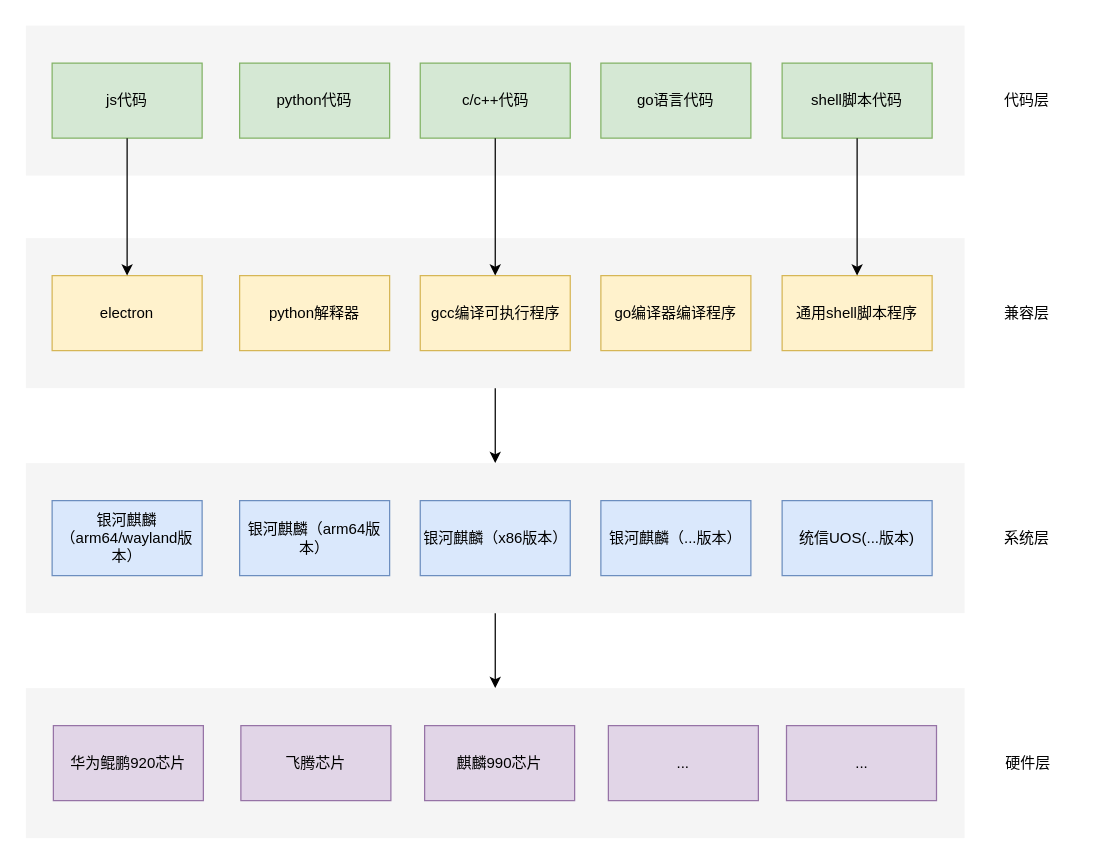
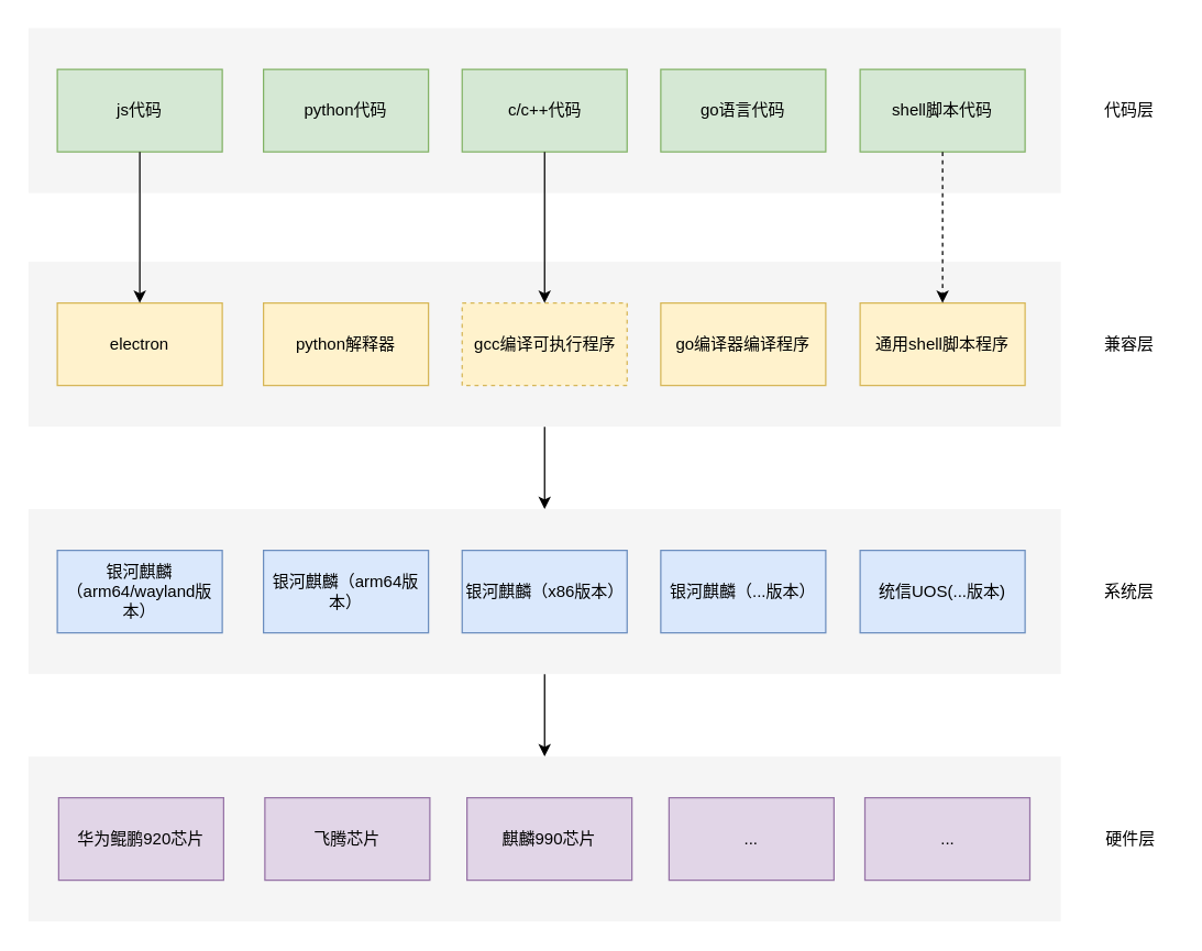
  <mxCell id="0" />
  <mxCell id="1" parent="0" />
  <mxCell id="2" value="" style="group" vertex="1" connectable="0" parent="1"><mxGeometry x="20" y="370" width="831" height="120" as="geometry" /></mxCell>
  <mxCell id="3" value="" style="whiteSpace=wrap;html=1;strokeColor=none;strokeWidth=1;fillColor=#f5f5f5;fontSize=14;" vertex="1" parent="2"><mxGeometry width="751" height="120" as="geometry" /></mxCell>
  <mxCell id="4" value="系统层" style="text;html=1;strokeColor=none;fillColor=none;align=center;verticalAlign=middle;whiteSpace=wrap;rounded=0;" vertex="1" parent="2"><mxGeometry x="771" y="45" width="60" height="30" as="geometry" /></mxCell>
  <mxCell id="5" value="银河麒麟（arm64/wayland版本）" style="rounded=0;whiteSpace=wrap;html=1;fillColor=#dae8fc;strokeColor=#6c8ebf;" vertex="1" parent="2"><mxGeometry x="21" y="30" width="120" height="60" as="geometry" /></mxCell>
  <mxCell id="6" value="统信UOS(...版本)" style="rounded=0;whiteSpace=wrap;html=1;fillColor=#dae8fc;strokeColor=#6c8ebf;" vertex="1" parent="2"><mxGeometry x="605" y="30" width="120" height="60" as="geometry" /></mxCell>
  <mxCell id="7" value="银河麒麟（arm64版本）" style="rounded=0;whiteSpace=wrap;html=1;fillColor=#dae8fc;strokeColor=#6c8ebf;" vertex="1" parent="2"><mxGeometry x="171" y="30" width="120" height="60" as="geometry" /></mxCell>
  <mxCell id="8" value="银河麒麟（x86版本）" style="rounded=0;whiteSpace=wrap;html=1;fillColor=#dae8fc;strokeColor=#6c8ebf;" vertex="1" parent="2"><mxGeometry x="315.5" y="30" width="120" height="60" as="geometry" /></mxCell>
  <mxCell id="9" value="银河麒麟（...版本）" style="rounded=0;whiteSpace=wrap;html=1;fillColor=#dae8fc;strokeColor=#6c8ebf;" vertex="1" parent="2"><mxGeometry x="460" y="30" width="120" height="60" as="geometry" /></mxCell>
  <mxCell id="10" value="" style="group" vertex="1" connectable="0" parent="1"><mxGeometry x="20" y="550" width="832" height="120" as="geometry" /></mxCell>
  <mxCell id="11" value="" style="whiteSpace=wrap;html=1;strokeColor=none;strokeWidth=1;fillColor=#f5f5f5;fontSize=14;" vertex="1" parent="10"><mxGeometry width="751" height="120" as="geometry" /></mxCell>
  <mxCell id="12" value="硬件层" style="text;html=1;strokeColor=none;fillColor=none;align=center;verticalAlign=middle;whiteSpace=wrap;rounded=0;" vertex="1" parent="10"><mxGeometry x="772" y="45" width="60" height="30" as="geometry" /></mxCell>
  <mxCell id="13" value="华为鲲鹏920芯片" style="rounded=0;whiteSpace=wrap;html=1;fillColor=#e1d5e7;strokeColor=#9673a6;" vertex="1" parent="10"><mxGeometry x="22" y="30" width="120" height="60" as="geometry" /></mxCell>
  <mxCell id="14" value="飞腾芯片" style="rounded=0;whiteSpace=wrap;html=1;fillColor=#e1d5e7;strokeColor=#9673a6;" vertex="1" parent="10"><mxGeometry x="172" y="30" width="120" height="60" as="geometry" /></mxCell>
  <mxCell id="15" value="麒麟990芯片" style="rounded=0;whiteSpace=wrap;html=1;fillColor=#e1d5e7;strokeColor=#9673a6;" vertex="1" parent="10"><mxGeometry x="319" y="30" width="120" height="60" as="geometry" /></mxCell>
  <mxCell id="16" value="..." style="rounded=0;whiteSpace=wrap;html=1;fillColor=#e1d5e7;strokeColor=#9673a6;" vertex="1" parent="10"><mxGeometry x="466" y="30" width="120" height="60" as="geometry" /></mxCell>
  <mxCell id="17" value="..." style="rounded=0;whiteSpace=wrap;html=1;fillColor=#e1d5e7;strokeColor=#9673a6;" vertex="1" parent="10"><mxGeometry x="608.5" y="30" width="120" height="60" as="geometry" /></mxCell>
  <mxCell id="18" value="" style="group" vertex="1" connectable="0" parent="1"><mxGeometry x="20" y="190" width="831" height="120" as="geometry" /></mxCell>
  <mxCell id="19" value="" style="whiteSpace=wrap;html=1;strokeColor=none;strokeWidth=1;fillColor=#f5f5f5;fontSize=14;" vertex="1" parent="18"><mxGeometry width="751" height="120" as="geometry" /></mxCell>
  <mxCell id="20" value="兼容层" style="text;html=1;strokeColor=none;fillColor=none;align=center;verticalAlign=middle;whiteSpace=wrap;rounded=0;" vertex="1" parent="18"><mxGeometry x="771" y="45" width="60" height="30" as="geometry" /></mxCell>
  <mxCell id="21" value="electron" style="rounded=0;whiteSpace=wrap;html=1;fillColor=#fff2cc;strokeColor=#d6b656;" vertex="1" parent="18"><mxGeometry x="21" y="30" width="120" height="60" as="geometry" /></mxCell>
  <mxCell id="22" value="通用shell脚本程序" style="rounded=0;whiteSpace=wrap;html=1;fillColor=#fff2cc;strokeColor=#d6b656;" vertex="1" parent="18"><mxGeometry x="605" y="30" width="120" height="60" as="geometry" /></mxCell>
  <mxCell id="23" value="python解释器" style="rounded=0;whiteSpace=wrap;html=1;fillColor=#fff2cc;strokeColor=#d6b656;" vertex="1" parent="18"><mxGeometry x="171" y="30" width="120" height="60" as="geometry" /></mxCell>
- <mxCell id="24" value="gcc编译可执行程序" style="rounded=0;whiteSpace=wrap;html=1;fillColor=#fff2cc;strokeColor=#d6b656;" vertex="1" parent="18"><mxGeometry x="315.5" y="30" width="120" height="60" as="geometry" /></mxCell>
+ <mxCell id="24" value="gcc编译可执行程序" style="rounded=0;whiteSpace=wrap;html=1;fillColor=#fff2cc;strokeColor=#d6b656;dashed=1;" vertex="1" parent="18"><mxGeometry x="315.5" y="30" width="120" height="60" as="geometry" /></mxCell>
  <mxCell id="25" value="go编译器编译程序" style="rounded=0;whiteSpace=wrap;html=1;fillColor=#fff2cc;strokeColor=#d6b656;" vertex="1" parent="18"><mxGeometry x="460" y="30" width="120" height="60" as="geometry" /></mxCell>
  <mxCell id="26" value="" style="group" vertex="1" connectable="0" parent="1"><mxGeometry x="20" y="20" width="831" height="120" as="geometry" /></mxCell>
  <mxCell id="27" value="" style="whiteSpace=wrap;html=1;strokeColor=none;strokeWidth=1;fillColor=#f5f5f5;fontSize=14;" vertex="1" parent="26"><mxGeometry width="751" height="120" as="geometry" /></mxCell>
  <mxCell id="28" value="代码层" style="text;html=1;strokeColor=none;fillColor=none;align=center;verticalAlign=middle;whiteSpace=wrap;rounded=0;" vertex="1" parent="26"><mxGeometry x="771" y="45" width="60" height="30" as="geometry" /></mxCell>
  <mxCell id="29" value="js代码" style="rounded=0;whiteSpace=wrap;html=1;fillColor=#d5e8d4;strokeColor=#82b366;" vertex="1" parent="26"><mxGeometry x="21" y="30" width="120" height="60" as="geometry" /></mxCell>
  <mxCell id="30" value="shell脚本代码" style="rounded=0;whiteSpace=wrap;html=1;fillColor=#d5e8d4;strokeColor=#82b366;" vertex="1" parent="26"><mxGeometry x="605" y="30" width="120" height="60" as="geometry" /></mxCell>
  <mxCell id="31" value="python代码" style="rounded=0;whiteSpace=wrap;html=1;fillColor=#d5e8d4;strokeColor=#82b366;" vertex="1" parent="26"><mxGeometry x="171" y="30" width="120" height="60" as="geometry" /></mxCell>
  <mxCell id="32" value="c/c++代码" style="rounded=0;whiteSpace=wrap;html=1;fillColor=#d5e8d4;strokeColor=#82b366;" vertex="1" parent="26"><mxGeometry x="315.5" y="30" width="120" height="60" as="geometry" /></mxCell>
  <mxCell id="33" value="go语言代码" style="rounded=0;whiteSpace=wrap;html=1;fillColor=#d5e8d4;strokeColor=#82b366;" vertex="1" parent="26"><mxGeometry x="460" y="30" width="120" height="60" as="geometry" /></mxCell>
  <mxCell id="34" style="edgeStyle=orthogonalEdgeStyle;rounded=0;orthogonalLoop=1;jettySize=auto;html=1;" edge="1" parent="1" source="29" target="21"><mxGeometry relative="1" as="geometry" /></mxCell>
  <mxCell id="35" value="" style="edgeStyle=orthogonalEdgeStyle;rounded=0;orthogonalLoop=1;jettySize=auto;html=1;" edge="1" parent="1" source="32" target="24"><mxGeometry relative="1" as="geometry" /></mxCell>
- <mxCell id="36" value="" style="edgeStyle=orthogonalEdgeStyle;rounded=0;orthogonalLoop=1;jettySize=auto;html=1;" edge="1" parent="1" source="30" target="22"><mxGeometry relative="1" as="geometry" /></mxCell>
+ <mxCell id="36" value="" style="edgeStyle=orthogonalEdgeStyle;rounded=0;orthogonalLoop=1;jettySize=auto;html=1;dashed=1;" edge="1" parent="1" source="30" target="22"><mxGeometry relative="1" as="geometry" /></mxCell>
  <mxCell id="37" style="edgeStyle=orthogonalEdgeStyle;rounded=0;orthogonalLoop=1;jettySize=auto;html=1;entryX=0.5;entryY=0;entryDx=0;entryDy=0;" edge="1" parent="1" source="19" target="3"><mxGeometry relative="1" as="geometry" /></mxCell>
  <mxCell id="38" style="edgeStyle=orthogonalEdgeStyle;rounded=0;orthogonalLoop=1;jettySize=auto;html=1;entryX=0.5;entryY=0;entryDx=0;entryDy=0;" edge="1" parent="1" source="3" target="11"><mxGeometry relative="1" as="geometry" /></mxCell>
